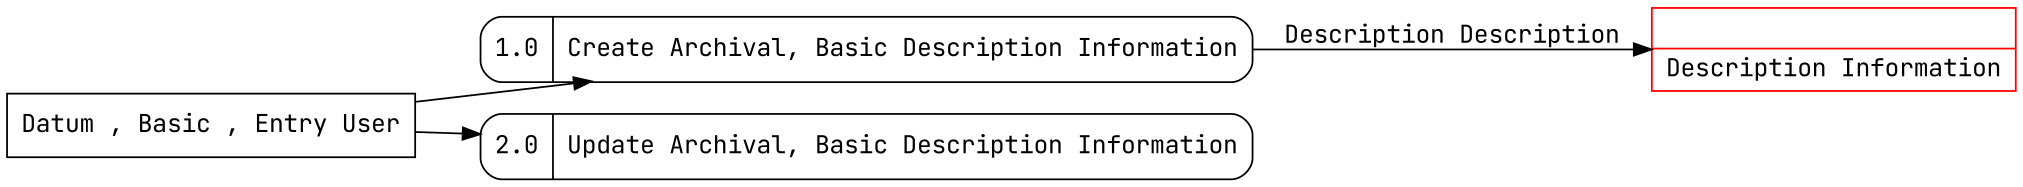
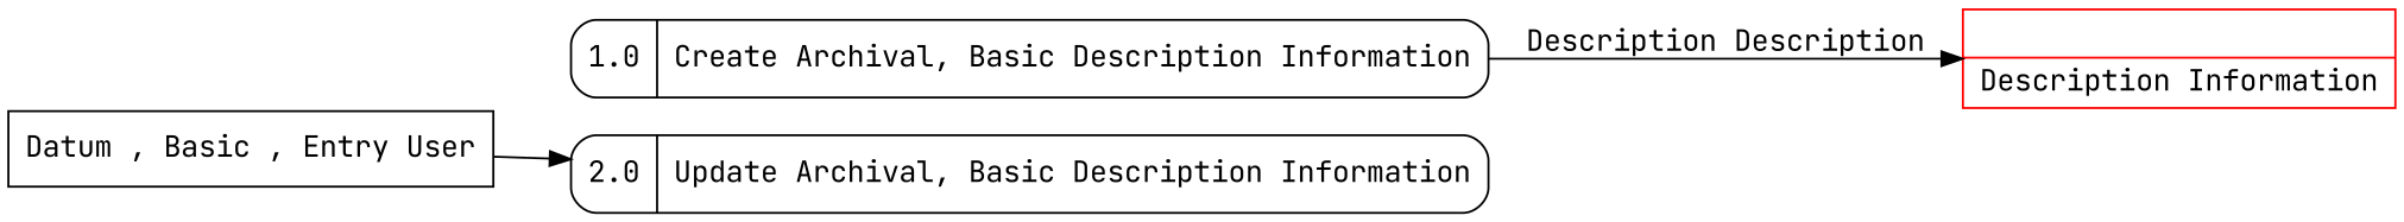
  digraph {
    fontname="JetBrains Mono"
    rankdir=LR
    node [fontname="JetBrains Mono" shape=Mrecord]
    edge [fontname="JetBrains Mono"]
    n1 [color=red label="<f0>  |<f1> Description Information " shape=record]
    n2 [label="Datum , Basic , Entry User" shape=box]
    n3 [label="{<f0> 1.0|<f1> Create Archival, Basic Description Information }"]
    n4 [label="{<f0> 2.0|<f1> Update Archival, Basic Description Information }"]
-   n2 -> n3
    n2 -> n4
    n3 -> n1 [label="Description Description"]
  }
